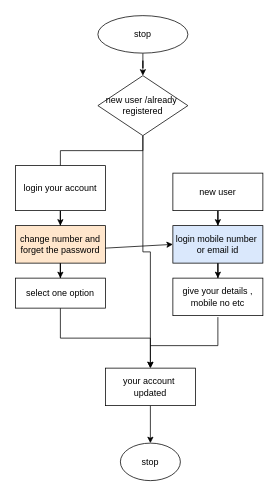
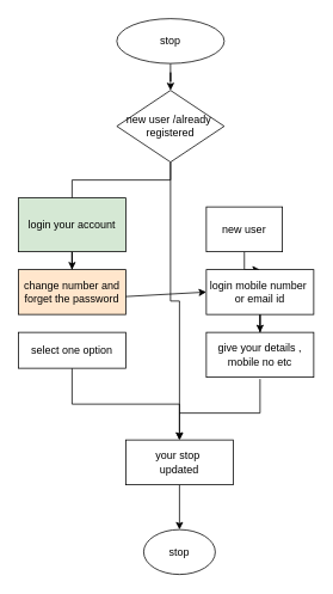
  <mxCell id="0" />
  <mxCell id="1" parent="0" />
  <mxCell id="2" value="" style="edgeStyle=orthogonalEdgeStyle;rounded=0;orthogonalLoop=1;jettySize=auto;html=1;" edge="1" parent="1" source="3" target="6"><mxGeometry relative="1" as="geometry" /></mxCell>
  <mxCell id="3" value="stop" style="ellipse;whiteSpace=wrap;html=1;" vertex="1" parent="1"><mxGeometry x="130" y="20" width="120" height="50" as="geometry" /></mxCell>
  <mxCell id="4" value="" style="edgeStyle=orthogonalEdgeStyle;rounded=0;orthogonalLoop=1;jettySize=auto;html=1;endArrow=none;" edge="1" parent="1" source="6" target="8"><mxGeometry relative="1" as="geometry" /></mxCell>
  <mxCell id="5" value="" style="edgeStyle=orthogonalEdgeStyle;rounded=0;orthogonalLoop=1;jettySize=auto;html=1;" edge="1" parent="1" source="6" target="19"><mxGeometry relative="1" as="geometry" /></mxCell>
  <mxCell id="6" value="new user /already&amp;nbsp;&lt;br&gt;registered" style="rhombus;whiteSpace=wrap;html=1;" vertex="1" parent="1"><mxGeometry x="130" y="100" width="120" height="80" as="geometry" /></mxCell>
  <mxCell id="7" value="" style="edgeStyle=orthogonalEdgeStyle;rounded=0;orthogonalLoop=1;jettySize=auto;html=1;" edge="1" parent="1" source="8" target="12"><mxGeometry relative="1" as="geometry" /></mxCell>
- <mxCell id="8" value="login your account" style="whiteSpace=wrap;html=1;" vertex="1" parent="1"><mxGeometry x="20" y="220" width="120" height="60" as="geometry" /></mxCell>
+ <mxCell id="8" value="login your account" style="whiteSpace=wrap;html=1;fillColor=#d5e8d4;" vertex="1" parent="1"><mxGeometry x="20" y="220" width="120" height="60" as="geometry" /></mxCell>
  <mxCell id="9" value="" style="edgeStyle=orthogonalEdgeStyle;rounded=0;orthogonalLoop=1;jettySize=auto;html=1;" edge="1" parent="1" source="10" target="16"><mxGeometry relative="1" as="geometry" /></mxCell>
- <mxCell id="10" value="new user" style="whiteSpace=wrap;html=1;" vertex="1" parent="1"><mxGeometry x="230" y="230" width="120" height="50" as="geometry" /></mxCell>
- <mxCell id="11" value="" style="edgeStyle=orthogonalEdgeStyle;rounded=0;orthogonalLoop=1;jettySize=auto;html=1;" edge="1" parent="1" source="12" target="14"><mxGeometry relative="1" as="geometry" /></mxCell>
+ <mxCell id="10" value="new user" style="whiteSpace=wrap;html=1;" vertex="1" parent="1"><mxGeometry x="230" y="230" width="85" height="50" as="geometry" /></mxCell>
  <mxCell id="12" value="change number and&lt;br&gt;forget the password" style="whiteSpace=wrap;html=1;fillColor=#ffe6cc;" vertex="1" parent="1"><mxGeometry x="20" y="300" width="120" height="50" as="geometry" /></mxCell>
  <mxCell id="13" value="" style="edgeStyle=orthogonalEdgeStyle;rounded=0;orthogonalLoop=1;jettySize=auto;html=1;" edge="1" parent="1" source="14" target="19"><mxGeometry relative="1" as="geometry" /></mxCell>
  <mxCell id="14" value="select one option" style="whiteSpace=wrap;html=1;" vertex="1" parent="1"><mxGeometry x="20" y="370" width="120" height="40" as="geometry" /></mxCell>
  <mxCell id="15" value="" style="edgeStyle=orthogonalEdgeStyle;rounded=0;orthogonalLoop=1;jettySize=auto;html=1;" edge="1" parent="1" source="16" target="17"><mxGeometry relative="1" as="geometry" /></mxCell>
- <mxCell id="16" value="login mobile number&amp;nbsp;&lt;br&gt;or email id" style="whiteSpace=wrap;html=1;fillColor=#dae8fc;" vertex="1" parent="1"><mxGeometry x="230" y="300" width="120" height="50" as="geometry" /></mxCell>
+ <mxCell id="16" value="login mobile number&amp;nbsp;&lt;br&gt;or email id" style="whiteSpace=wrap;html=1;" vertex="1" parent="1"><mxGeometry x="230" y="300" width="120" height="50" as="geometry" /></mxCell>
  <mxCell id="17" value="give your details , mobile no etc" style="whiteSpace=wrap;html=1;" vertex="1" parent="1"><mxGeometry x="230" y="370" width="120" height="50" as="geometry" /></mxCell>
  <mxCell id="18" value="" style="edgeStyle=orthogonalEdgeStyle;rounded=0;orthogonalLoop=1;jettySize=auto;html=1;" edge="1" parent="1" source="19" target="21"><mxGeometry relative="1" as="geometry" /></mxCell>
- <mxCell id="19" value="your account&amp;nbsp;&lt;br&gt;updated" style="whiteSpace=wrap;html=1;" vertex="1" parent="1"><mxGeometry x="140" y="490" width="120" height="50" as="geometry" /></mxCell>
+ <mxCell id="19" value="your stop&amp;nbsp;&lt;br&gt;updated" style="whiteSpace=wrap;html=1;" vertex="1" parent="1"><mxGeometry x="140" y="490" width="120" height="50" as="geometry" /></mxCell>
  <mxCell id="20" value="" style="endArrow=none;html=1;rounded=0;" edge="1" parent="1"><mxGeometry width="50" height="50" relative="1" as="geometry"><mxPoint x="200" y="460" as="sourcePoint" /><mxPoint x="290" y="422" as="targetPoint" /><Array as="points"><mxPoint x="290" y="460" /></Array></mxGeometry></mxCell>
  <mxCell id="21" value="stop" style="ellipse;whiteSpace=wrap;html=1;" vertex="1" parent="1"><mxGeometry x="160" y="590" width="80" height="50" as="geometry" /></mxCell>
  <mxCell id="22" value="" style="endArrow=classic;html=1;rounded=0;entryX=0;entryY=0.5;entryDx=0;entryDy=0;" edge="1" parent="1" target="16"><mxGeometry width="50" height="50" relative="1" as="geometry"><mxPoint x="140" y="330" as="sourcePoint" /><mxPoint x="190" y="280" as="targetPoint" /></mxGeometry></mxCell>
